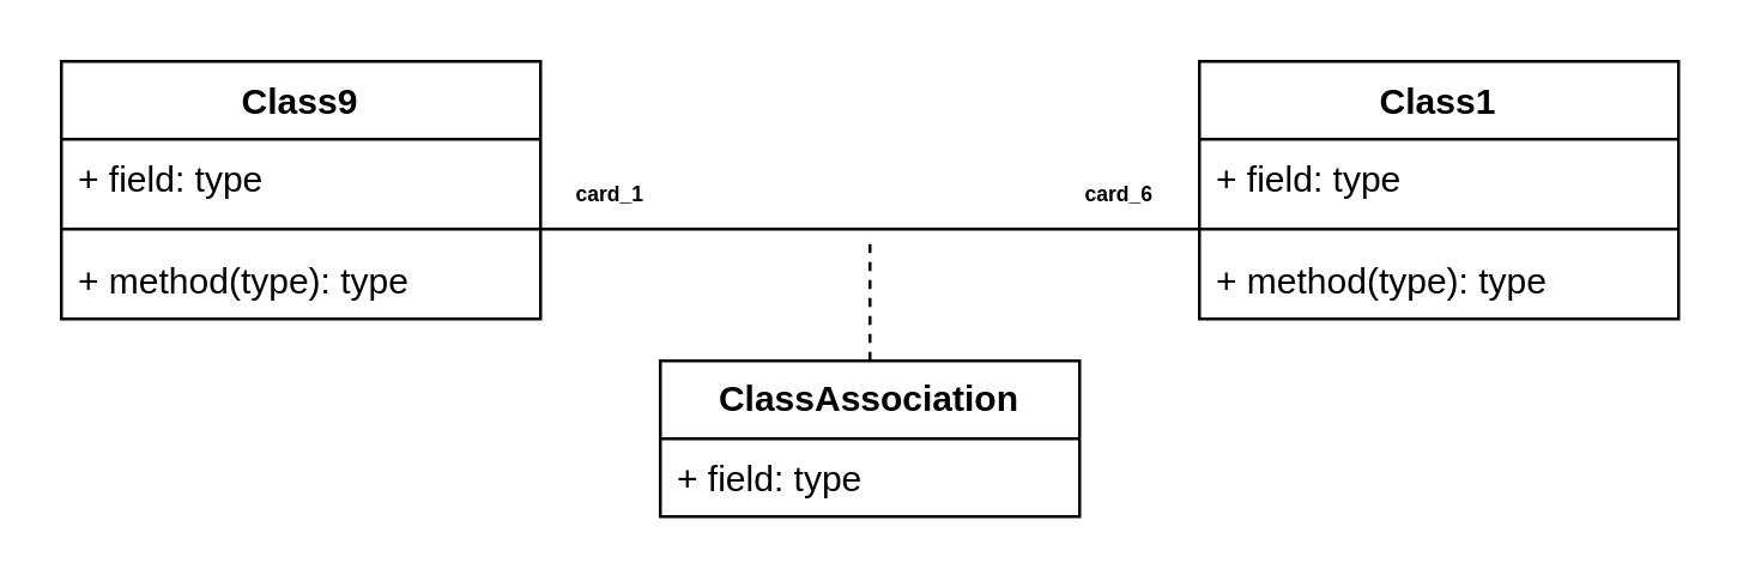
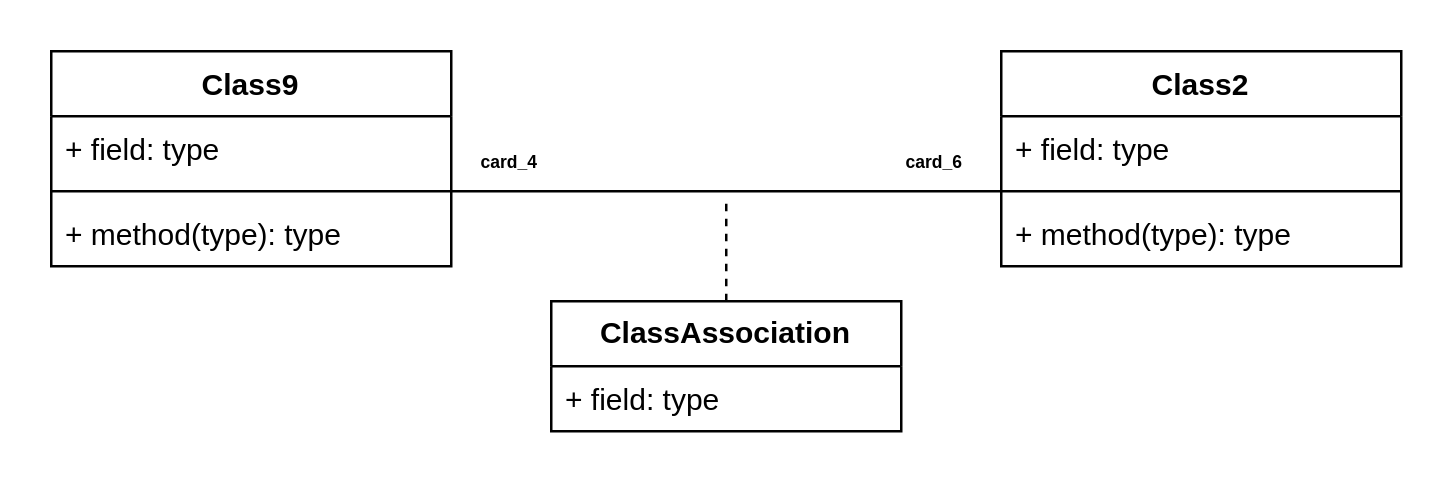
  <mxCell id="0" />
  <mxCell id="1" parent="0" />
  <mxCell id="2" value="Class9" style="swimlane;fontStyle=1;align=center;verticalAlign=top;childLayout=stackLayout;horizontal=1;startSize=26;horizontalStack=0;resizeParent=1;resizeParentMax=0;resizeLast=0;collapsible=1;marginBottom=0;whiteSpace=wrap;html=1;" vertex="1" parent="1"><mxGeometry x="20" y="20" width="160" height="86" as="geometry" /></mxCell>
  <mxCell id="3" value="+ field: type" style="text;strokeColor=none;fillColor=none;align=left;verticalAlign=top;spacingLeft=4;spacingRight=4;overflow=hidden;rotatable=0;points=[[0,0.5],[1,0.5]];portConstraint=eastwest;whiteSpace=wrap;html=1;" vertex="1" parent="2"><mxGeometry y="26" width="160" height="26" as="geometry" /></mxCell>
  <mxCell id="4" value="" style="line;strokeWidth=1;fillColor=none;align=left;verticalAlign=middle;spacingTop=-1;spacingLeft=3;spacingRight=3;rotatable=0;labelPosition=right;points=[];portConstraint=eastwest;strokeColor=inherit;" vertex="1" parent="2"><mxGeometry y="52" width="160" height="8" as="geometry" /></mxCell>
  <mxCell id="5" value="+ method(type): type" style="text;strokeColor=none;fillColor=none;align=left;verticalAlign=top;spacingLeft=4;spacingRight=4;overflow=hidden;rotatable=0;points=[[0,0.5],[1,0.5]];portConstraint=eastwest;whiteSpace=wrap;html=1;" vertex="1" parent="2"><mxGeometry y="60" width="160" height="26" as="geometry" /></mxCell>
- <mxCell id="6" value="Class1" style="swimlane;fontStyle=1;align=center;verticalAlign=top;childLayout=stackLayout;horizontal=1;startSize=26;horizontalStack=0;resizeParent=1;resizeParentMax=0;resizeLast=0;collapsible=1;marginBottom=0;whiteSpace=wrap;html=1;" vertex="1" parent="1"><mxGeometry x="400" y="20" width="160" height="86" as="geometry" /></mxCell>
+ <mxCell id="6" value="Class2" style="swimlane;fontStyle=1;align=center;verticalAlign=top;childLayout=stackLayout;horizontal=1;startSize=26;horizontalStack=0;resizeParent=1;resizeParentMax=0;resizeLast=0;collapsible=1;marginBottom=0;whiteSpace=wrap;html=1;" vertex="1" parent="1"><mxGeometry x="400" y="20" width="160" height="86" as="geometry" /></mxCell>
  <mxCell id="7" value="+ field: type" style="text;strokeColor=none;fillColor=none;align=left;verticalAlign=top;spacingLeft=4;spacingRight=4;overflow=hidden;rotatable=0;points=[[0,0.5],[1,0.5]];portConstraint=eastwest;whiteSpace=wrap;html=1;" vertex="1" parent="6"><mxGeometry y="26" width="160" height="26" as="geometry" /></mxCell>
  <mxCell id="8" value="" style="line;strokeWidth=1;fillColor=none;align=left;verticalAlign=middle;spacingTop=-1;spacingLeft=3;spacingRight=3;rotatable=0;labelPosition=right;points=[];portConstraint=eastwest;strokeColor=inherit;" vertex="1" parent="6"><mxGeometry y="52" width="160" height="8" as="geometry" /></mxCell>
  <mxCell id="9" value="+ method(type): type" style="text;strokeColor=none;fillColor=none;align=left;verticalAlign=top;spacingLeft=4;spacingRight=4;overflow=hidden;rotatable=0;points=[[0,0.5],[1,0.5]];portConstraint=eastwest;whiteSpace=wrap;html=1;" vertex="1" parent="6"><mxGeometry y="60" width="160" height="26" as="geometry" /></mxCell>
  <mxCell id="10" value="&lt;b&gt;ClassAssociation&lt;/b&gt;" style="swimlane;fontStyle=0;childLayout=stackLayout;horizontal=1;startSize=26;fillColor=none;horizontalStack=0;resizeParent=1;resizeParentMax=0;resizeLast=0;collapsible=1;marginBottom=0;whiteSpace=wrap;html=1;" vertex="1" parent="1"><mxGeometry x="220" y="120" width="140" height="52" as="geometry" /></mxCell>
  <mxCell id="11" value="+ field: type" style="text;strokeColor=none;fillColor=none;align=left;verticalAlign=top;spacingLeft=4;spacingRight=4;overflow=hidden;rotatable=0;points=[[0,0.5],[1,0.5]];portConstraint=eastwest;whiteSpace=wrap;html=1;" vertex="1" parent="10"><mxGeometry y="26" width="140" height="26" as="geometry" /></mxCell>
  <mxCell id="12" value="" style="endArrow=none;html=1;rounded=0;" edge="1" parent="1"><mxGeometry width="50" height="50" relative="1" as="geometry"><mxPoint x="180" y="76" as="sourcePoint" /><mxPoint x="400" y="76" as="targetPoint" /></mxGeometry></mxCell>
  <mxCell id="13" value="" style="endArrow=none;dashed=1;html=1;rounded=0;exitX=0.5;exitY=0;exitDx=0;exitDy=0;" edge="1" parent="1" source="10"><mxGeometry width="50" height="50" relative="1" as="geometry"><mxPoint x="250" y="110" as="sourcePoint" /><mxPoint x="290" y="80" as="targetPoint" /></mxGeometry></mxCell>
  <mxCell id="14" value="&lt;font style=&quot;font-size: 7px;&quot;&gt;card_6&lt;/font&gt;" style="text;align=center;fontStyle=1;verticalAlign=middle;spacingLeft=3;spacingRight=3;strokeColor=none;rotatable=0;points=[[0,0.5],[1,0.5]];portConstraint=eastwest;html=1;" vertex="1" parent="1"><mxGeometry x="360" y="58" width="25" height="10" as="geometry" /></mxCell>
- <mxCell id="15" value="&lt;font style=&quot;font-size: 7px;&quot;&gt;card_1&lt;/font&gt;" style="text;align=center;fontStyle=1;verticalAlign=middle;spacingLeft=3;spacingRight=3;strokeColor=none;rotatable=0;points=[[0,0.5],[1,0.5]];portConstraint=eastwest;html=1;" vertex="1" parent="1"><mxGeometry x="190" y="58" width="25" height="10" as="geometry" /></mxCell>
+ <mxCell id="15" value="&lt;font style=&quot;font-size: 7px;&quot;&gt;card_4&lt;/font&gt;" style="text;align=center;fontStyle=1;verticalAlign=middle;spacingLeft=3;spacingRight=3;strokeColor=none;rotatable=0;points=[[0,0.5],[1,0.5]];portConstraint=eastwest;html=1;" vertex="1" parent="1"><mxGeometry x="190" y="58" width="25" height="10" as="geometry" /></mxCell>
